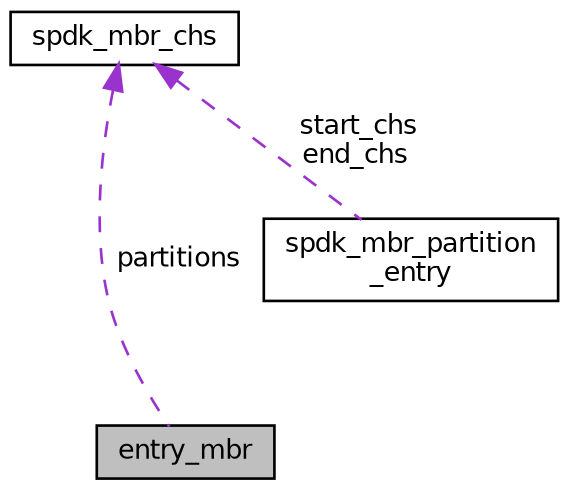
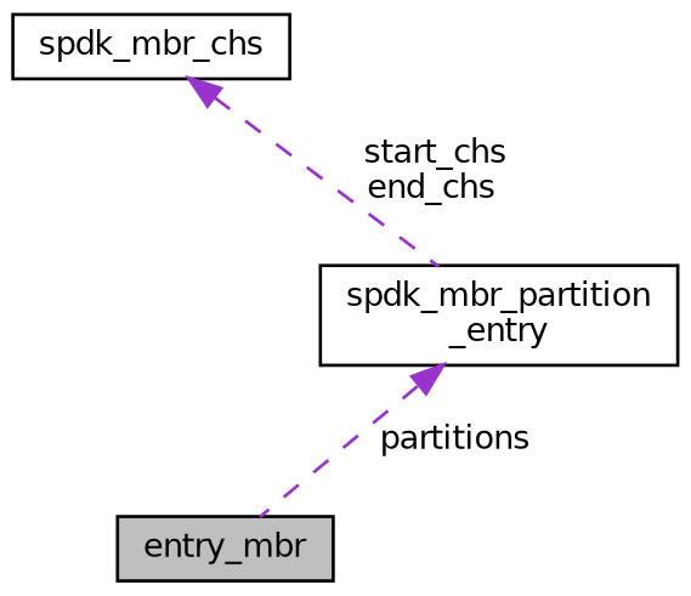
  digraph {
    node [color=black fillcolor=white fontname=Helvetica fontsize=10 shape=record style=filled]
    edge [color=darkorchid3 dir=back fontname=Helvetica fontsize=10 labelfontname=Helvetica labelfontsize=10 style=dashed]
    n1 [fillcolor=grey75 fontcolor=black height=0.2 label=entry_mbr width=0.4]
    n2 [height=0.2 label="spdk_mbr_partition\l_entry" width=0.4]
    n3 [height=0.2 label=spdk_mbr_chs width=0.4]
-   n3 -> n1 [label=" partitions"]
+   n2 -> n1 [label=" partitions"]
    n3 -> n2 [label=" start_chs\nend_chs"]
  }
